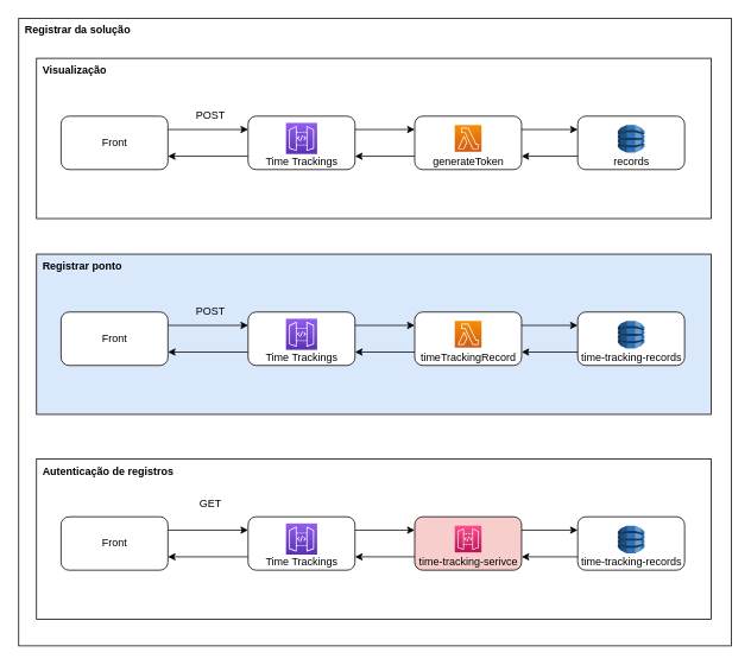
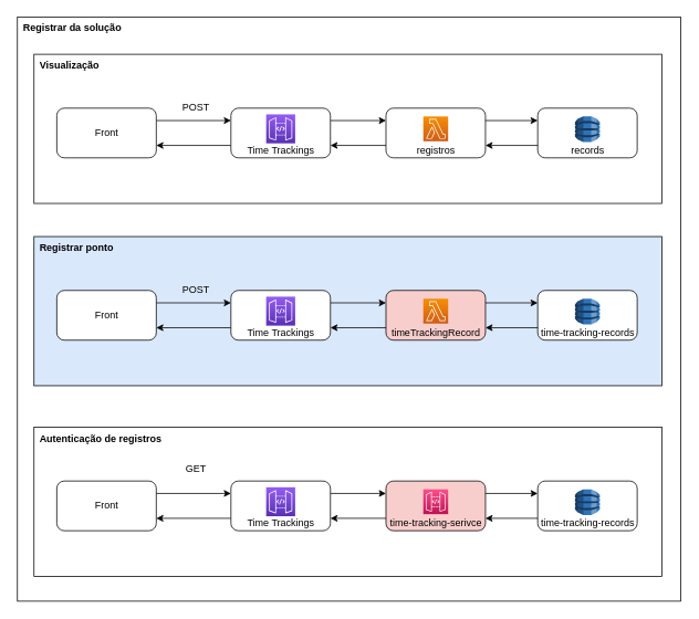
  <mxCell id="0" />
  <mxCell id="1" parent="0" />
  <mxCell id="2" value="&lt;b&gt;Registrar da solução&lt;/b&gt;" style="rounded=0;whiteSpace=wrap;html=1;container=0;align=left;verticalAlign=top;spacingLeft=5;" vertex="1" parent="1"><mxGeometry x="20" y="20" width="800" height="705" as="geometry" /></mxCell>
  <mxCell id="3" value="&lt;b&gt;Registrar ponto&lt;/b&gt;" style="rounded=0;whiteSpace=wrap;html=1;container=0;align=left;verticalAlign=top;spacingLeft=5;fillColor=#dae8fc;" vertex="1" parent="1"><mxGeometry x="40" y="285" width="757.5" height="180" as="geometry" /></mxCell>
  <mxCell id="4" style="edgeStyle=none;html=1;entryX=0;entryY=0.25;entryDx=0;entryDy=0;exitX=1;exitY=0.25;exitDx=0;exitDy=0;" edge="1" parent="1" source="5" target="19"><mxGeometry relative="1" as="geometry" /></mxCell>
  <mxCell id="5" value="Front" style="rounded=1;whiteSpace=wrap;html=1;container=0;" vertex="1" parent="1"><mxGeometry x="67.5" y="350" width="120" height="60" as="geometry" /></mxCell>
  <mxCell id="6" value="POST" style="text;html=1;align=center;verticalAlign=middle;resizable=0;points=[];autosize=1;strokeColor=none;fillColor=none;container=0;" vertex="1" parent="1"><mxGeometry x="205" y="335" width="60" height="30" as="geometry" /></mxCell>
  <mxCell id="7" value="" style="group;spacingBottom=0;" vertex="1" connectable="0" parent="1"><mxGeometry x="464.5" y="350" width="120" height="60" as="geometry" /></mxCell>
- <mxCell id="8" value="timeTrackingRecord" style="rounded=1;whiteSpace=wrap;html=1;container=0;verticalAlign=bottom;" vertex="1" parent="7"><mxGeometry width="120" height="60" as="geometry" /></mxCell>
+ <mxCell id="8" value="timeTrackingRecord" style="rounded=1;whiteSpace=wrap;html=1;container=0;verticalAlign=bottom;fillColor=#f8cecc;" vertex="1" parent="7"><mxGeometry width="120" height="60" as="geometry" /></mxCell>
  <mxCell id="9" value="" style="sketch=0;points=[[0,0,0],[0.25,0,0],[0.5,0,0],[0.75,0,0],[1,0,0],[0,1,0],[0.25,1,0],[0.5,1,0],[0.75,1,0],[1,1,0],[0,0.25,0],[0,0.5,0],[0,0.75,0],[1,0.25,0],[1,0.5,0],[1,0.75,0]];outlineConnect=0;fontColor=#232F3E;gradientColor=#F78E04;gradientDirection=north;fillColor=#D05C17;strokeColor=#ffffff;dashed=0;verticalLabelPosition=bottom;verticalAlign=top;align=center;html=1;fontSize=12;fontStyle=0;aspect=fixed;shape=mxgraph.aws4.resourceIcon;resIcon=mxgraph.aws4.lambda;container=0;" vertex="1" parent="7"><mxGeometry x="45" y="10" width="30" height="30" as="geometry" /></mxCell>
  <mxCell id="10" value="" style="group" vertex="1" connectable="0" parent="1"><mxGeometry x="647.5" y="350" width="120" height="60" as="geometry" /></mxCell>
  <mxCell id="11" value="time-tracking-records" style="rounded=1;whiteSpace=wrap;html=1;container=0;verticalAlign=bottom;" vertex="1" parent="10"><mxGeometry width="120" height="60" as="geometry" /></mxCell>
  <mxCell id="12" value="" style="outlineConnect=0;dashed=0;verticalLabelPosition=bottom;verticalAlign=top;align=center;html=1;shape=mxgraph.aws3.dynamo_db;fillColor=#2E73B8;gradientColor=none;" vertex="1" parent="10"><mxGeometry x="45" y="10" width="30" height="31" as="geometry" /></mxCell>
  <mxCell id="13" style="edgeStyle=none;html=1;entryX=0;entryY=0.25;entryDx=0;entryDy=0;exitX=1;exitY=0.25;exitDx=0;exitDy=0;" edge="1" parent="1" source="8" target="11"><mxGeometry relative="1" as="geometry"><mxPoint x="587.5" y="365" as="sourcePoint" /></mxGeometry></mxCell>
  <mxCell id="14" style="edgeStyle=none;html=1;entryX=1;entryY=0.75;entryDx=0;entryDy=0;exitX=0;exitY=0.75;exitDx=0;exitDy=0;" edge="1" parent="1" source="11" target="8"><mxGeometry relative="1" as="geometry"><mxPoint x="587.5" y="395" as="targetPoint" /></mxGeometry></mxCell>
  <mxCell id="15" style="edgeStyle=none;html=1;entryX=1;entryY=0.75;entryDx=0;entryDy=0;exitX=0;exitY=0.75;exitDx=0;exitDy=0;" edge="1" parent="1" source="19" target="5"><mxGeometry relative="1" as="geometry" /></mxCell>
  <mxCell id="16" style="edgeStyle=none;html=1;entryX=0;entryY=0.25;entryDx=0;entryDy=0;exitX=1;exitY=0.25;exitDx=0;exitDy=0;" edge="1" parent="1" source="19" target="8"><mxGeometry relative="1" as="geometry"><mxPoint x="467.5" y="365" as="targetPoint" /></mxGeometry></mxCell>
  <mxCell id="17" style="edgeStyle=none;html=1;entryX=1;entryY=0.75;entryDx=0;entryDy=0;exitX=0;exitY=0.75;exitDx=0;exitDy=0;" edge="1" parent="1" source="8" target="19"><mxGeometry relative="1" as="geometry"><mxPoint x="467.5" y="395" as="sourcePoint" /></mxGeometry></mxCell>
  <mxCell id="18" value="" style="group" vertex="1" connectable="0" parent="1"><mxGeometry x="277.5" y="350" width="120" height="60" as="geometry" /></mxCell>
  <mxCell id="19" value="&lt;span style=&quot;&quot;&gt;Time Trackings&lt;/span&gt;" style="rounded=1;whiteSpace=wrap;html=1;container=0;verticalAlign=bottom;" vertex="1" parent="18"><mxGeometry width="120" height="60" as="geometry" /></mxCell>
  <mxCell id="20" value="" style="sketch=0;points=[[0,0,0],[0.25,0,0],[0.5,0,0],[0.75,0,0],[1,0,0],[0,1,0],[0.25,1,0],[0.5,1,0],[0.75,1,0],[1,1,0],[0,0.25,0],[0,0.5,0],[0,0.75,0],[1,0.25,0],[1,0.5,0],[1,0.75,0]];outlineConnect=0;fontColor=#232F3E;gradientColor=#945DF2;gradientDirection=north;fillColor=#5A30B5;strokeColor=#ffffff;dashed=0;verticalLabelPosition=bottom;verticalAlign=top;align=center;html=1;fontSize=12;fontStyle=0;aspect=fixed;shape=mxgraph.aws4.resourceIcon;resIcon=mxgraph.aws4.api_gateway;" vertex="1" parent="18"><mxGeometry x="42.5" y="7.5" width="35" height="35" as="geometry" /></mxCell>
  <mxCell id="21" value="&lt;b&gt;Autenticação de registros&lt;/b&gt;" style="rounded=0;whiteSpace=wrap;html=1;container=0;align=left;verticalAlign=top;spacingLeft=5;" vertex="1" parent="1"><mxGeometry x="40" y="515" width="757.5" height="180" as="geometry" /></mxCell>
  <mxCell id="22" style="edgeStyle=none;html=1;entryX=0;entryY=0.25;entryDx=0;entryDy=0;exitX=1;exitY=0.25;exitDx=0;exitDy=0;" edge="1" parent="1" source="23" target="37"><mxGeometry relative="1" as="geometry" /></mxCell>
  <mxCell id="23" value="Front" style="rounded=1;whiteSpace=wrap;html=1;container=0;" vertex="1" parent="1"><mxGeometry x="67.5" y="580" width="120" height="60" as="geometry" /></mxCell>
  <mxCell id="24" value="GET" style="text;html=1;align=center;verticalAlign=middle;resizable=0;points=[];autosize=1;strokeColor=none;fillColor=none;container=0;" vertex="1" parent="1"><mxGeometry x="210" y="550" width="50" height="30" as="geometry" /></mxCell>
  <mxCell id="25" value="" style="group;spacingBottom=0;" vertex="1" connectable="0" parent="1"><mxGeometry x="464.5" y="580" width="123" height="103" as="geometry" /></mxCell>
  <mxCell id="26" value="&lt;span style=&quot;&quot;&gt;time-tracking-serivce&lt;/span&gt;" style="rounded=1;whiteSpace=wrap;html=1;container=0;verticalAlign=bottom;fillColor=#f8cecc;" vertex="1" parent="25"><mxGeometry width="120" height="60" as="geometry" /></mxCell>
  <mxCell id="27" value="" style="sketch=0;points=[[0,0,0],[0.25,0,0],[0.5,0,0],[0.75,0,0],[1,0,0],[0,1,0],[0.25,1,0],[0.5,1,0],[0.75,1,0],[1,1,0],[0,0.25,0],[0,0.5,0],[0,0.75,0],[1,0.25,0],[1,0.5,0],[1,0.75,0]];outlineConnect=0;fontColor=#232F3E;gradientColor=#FF4F8B;gradientDirection=north;fillColor=#BC1356;strokeColor=#ffffff;dashed=0;verticalLabelPosition=bottom;verticalAlign=top;align=center;html=1;fontSize=12;fontStyle=0;aspect=fixed;shape=mxgraph.aws4.resourceIcon;resIcon=mxgraph.aws4.api_gateway;container=0;" vertex="1" parent="25"><mxGeometry x="45" y="10" width="30" height="30" as="geometry" /></mxCell>
  <mxCell id="28" value="" style="group" vertex="1" connectable="0" parent="1"><mxGeometry x="647.5" y="580" width="120" height="60" as="geometry" /></mxCell>
  <mxCell id="29" value="time-tracking-records" style="rounded=1;whiteSpace=wrap;html=1;container=0;verticalAlign=bottom;" vertex="1" parent="28"><mxGeometry width="120" height="60" as="geometry" /></mxCell>
  <mxCell id="30" value="" style="outlineConnect=0;dashed=0;verticalLabelPosition=bottom;verticalAlign=top;align=center;html=1;shape=mxgraph.aws3.dynamo_db;fillColor=#2E73B8;gradientColor=none;" vertex="1" parent="28"><mxGeometry x="45" y="10" width="30" height="31" as="geometry" /></mxCell>
  <mxCell id="31" style="edgeStyle=none;html=1;entryX=0;entryY=0.25;entryDx=0;entryDy=0;exitX=1;exitY=0.25;exitDx=0;exitDy=0;" edge="1" parent="1" source="26" target="29"><mxGeometry relative="1" as="geometry" /></mxCell>
  <mxCell id="32" style="edgeStyle=none;html=1;entryX=1;entryY=0.75;entryDx=0;entryDy=0;exitX=0;exitY=0.75;exitDx=0;exitDy=0;" edge="1" parent="1" source="29" target="26"><mxGeometry relative="1" as="geometry" /></mxCell>
  <mxCell id="33" style="edgeStyle=none;html=1;entryX=1;entryY=0.75;entryDx=0;entryDy=0;exitX=0;exitY=0.75;exitDx=0;exitDy=0;" edge="1" parent="1" source="37" target="23"><mxGeometry relative="1" as="geometry" /></mxCell>
  <mxCell id="34" style="edgeStyle=none;html=1;entryX=0;entryY=0.25;entryDx=0;entryDy=0;exitX=1;exitY=0.25;exitDx=0;exitDy=0;" edge="1" parent="1" source="37" target="26"><mxGeometry relative="1" as="geometry" /></mxCell>
  <mxCell id="35" style="edgeStyle=none;html=1;entryX=1;entryY=0.75;entryDx=0;entryDy=0;exitX=0;exitY=0.75;exitDx=0;exitDy=0;" edge="1" parent="1" source="26" target="37"><mxGeometry relative="1" as="geometry" /></mxCell>
  <mxCell id="36" value="" style="group" vertex="1" connectable="0" parent="1"><mxGeometry x="277.5" y="580" width="120" height="60" as="geometry" /></mxCell>
  <mxCell id="37" value="&lt;span style=&quot;&quot;&gt;Time Trackings&lt;/span&gt;" style="rounded=1;whiteSpace=wrap;html=1;container=0;verticalAlign=bottom;" vertex="1" parent="36"><mxGeometry width="120" height="60" as="geometry" /></mxCell>
  <mxCell id="38" value="" style="sketch=0;points=[[0,0,0],[0.25,0,0],[0.5,0,0],[0.75,0,0],[1,0,0],[0,1,0],[0.25,1,0],[0.5,1,0],[0.75,1,0],[1,1,0],[0,0.25,0],[0,0.5,0],[0,0.75,0],[1,0.25,0],[1,0.5,0],[1,0.75,0]];outlineConnect=0;fontColor=#232F3E;gradientColor=#945DF2;gradientDirection=north;fillColor=#5A30B5;strokeColor=#ffffff;dashed=0;verticalLabelPosition=bottom;verticalAlign=top;align=center;html=1;fontSize=12;fontStyle=0;aspect=fixed;shape=mxgraph.aws4.resourceIcon;resIcon=mxgraph.aws4.api_gateway;" vertex="1" parent="36"><mxGeometry x="42.5" y="7.5" width="35" height="35" as="geometry" /></mxCell>
  <mxCell id="39" value="&lt;b style=&quot;border-color: var(--border-color);&quot;&gt;Visualização&lt;/b&gt;" style="rounded=0;whiteSpace=wrap;html=1;container=0;align=left;verticalAlign=top;spacingLeft=5;" vertex="1" parent="1"><mxGeometry x="40" y="65" width="757.5" height="180" as="geometry" /></mxCell>
  <mxCell id="40" style="edgeStyle=none;html=1;entryX=0;entryY=0.25;entryDx=0;entryDy=0;exitX=1;exitY=0.25;exitDx=0;exitDy=0;" edge="1" parent="1" source="41" target="55"><mxGeometry relative="1" as="geometry" /></mxCell>
  <mxCell id="41" value="Front" style="rounded=1;whiteSpace=wrap;html=1;container=0;" vertex="1" parent="1"><mxGeometry x="67.5" y="130" width="120" height="60" as="geometry" /></mxCell>
  <mxCell id="42" value="POST" style="text;html=1;align=center;verticalAlign=middle;resizable=0;points=[];autosize=1;strokeColor=none;fillColor=none;container=0;" vertex="1" parent="1"><mxGeometry x="205" y="115" width="60" height="30" as="geometry" /></mxCell>
  <mxCell id="43" value="" style="group;spacingBottom=0;" vertex="1" connectable="0" parent="1"><mxGeometry x="464.5" y="130" width="120" height="60" as="geometry" /></mxCell>
- <mxCell id="44" value="generateToken" style="rounded=1;whiteSpace=wrap;html=1;container=0;verticalAlign=bottom;" vertex="1" parent="43"><mxGeometry width="120" height="60" as="geometry" /></mxCell>
+ <mxCell id="44" value="registros" style="rounded=1;whiteSpace=wrap;html=1;container=0;verticalAlign=bottom;" vertex="1" parent="43"><mxGeometry width="120" height="60" as="geometry" /></mxCell>
  <mxCell id="45" value="" style="sketch=0;points=[[0,0,0],[0.25,0,0],[0.5,0,0],[0.75,0,0],[1,0,0],[0,1,0],[0.25,1,0],[0.5,1,0],[0.75,1,0],[1,1,0],[0,0.25,0],[0,0.5,0],[0,0.75,0],[1,0.25,0],[1,0.5,0],[1,0.75,0]];outlineConnect=0;fontColor=#232F3E;gradientColor=#F78E04;gradientDirection=north;fillColor=#D05C17;strokeColor=#ffffff;dashed=0;verticalLabelPosition=bottom;verticalAlign=top;align=center;html=1;fontSize=12;fontStyle=0;aspect=fixed;shape=mxgraph.aws4.resourceIcon;resIcon=mxgraph.aws4.lambda;container=0;" vertex="1" parent="43"><mxGeometry x="45" y="10" width="30" height="30" as="geometry" /></mxCell>
  <mxCell id="46" value="" style="group" vertex="1" connectable="0" parent="1"><mxGeometry x="647.5" y="130" width="120" height="60" as="geometry" /></mxCell>
  <mxCell id="47" value="records" style="rounded=1;whiteSpace=wrap;html=1;container=0;verticalAlign=bottom;" vertex="1" parent="46"><mxGeometry width="120" height="60" as="geometry" /></mxCell>
  <mxCell id="48" value="" style="outlineConnect=0;dashed=0;verticalLabelPosition=bottom;verticalAlign=top;align=center;html=1;shape=mxgraph.aws3.dynamo_db;fillColor=#2E73B8;gradientColor=none;" vertex="1" parent="46"><mxGeometry x="45" y="10" width="30" height="31" as="geometry" /></mxCell>
  <mxCell id="49" style="edgeStyle=none;html=1;entryX=0;entryY=0.25;entryDx=0;entryDy=0;exitX=1;exitY=0.25;exitDx=0;exitDy=0;" edge="1" parent="1" source="44" target="47"><mxGeometry relative="1" as="geometry"><mxPoint x="587.5" y="145" as="sourcePoint" /></mxGeometry></mxCell>
  <mxCell id="50" style="edgeStyle=none;html=1;entryX=1;entryY=0.75;entryDx=0;entryDy=0;exitX=0;exitY=0.75;exitDx=0;exitDy=0;" edge="1" parent="1" source="47" target="44"><mxGeometry relative="1" as="geometry"><mxPoint x="587.5" y="175" as="targetPoint" /></mxGeometry></mxCell>
  <mxCell id="51" style="edgeStyle=none;html=1;entryX=1;entryY=0.75;entryDx=0;entryDy=0;exitX=0;exitY=0.75;exitDx=0;exitDy=0;" edge="1" parent="1" source="55" target="41"><mxGeometry relative="1" as="geometry" /></mxCell>
  <mxCell id="52" style="edgeStyle=none;html=1;entryX=0;entryY=0.25;entryDx=0;entryDy=0;exitX=1;exitY=0.25;exitDx=0;exitDy=0;" edge="1" parent="1" source="55" target="44"><mxGeometry relative="1" as="geometry"><mxPoint x="467.5" y="145" as="targetPoint" /></mxGeometry></mxCell>
  <mxCell id="53" style="edgeStyle=none;html=1;entryX=1;entryY=0.75;entryDx=0;entryDy=0;exitX=0;exitY=0.75;exitDx=0;exitDy=0;" edge="1" parent="1" source="44" target="55"><mxGeometry relative="1" as="geometry"><mxPoint x="467.5" y="175" as="sourcePoint" /></mxGeometry></mxCell>
  <mxCell id="54" value="" style="group" vertex="1" connectable="0" parent="1"><mxGeometry x="277.5" y="130" width="120" height="60" as="geometry" /></mxCell>
  <mxCell id="55" value="&lt;span style=&quot;&quot;&gt;Time Trackings&lt;/span&gt;" style="rounded=1;whiteSpace=wrap;html=1;container=0;verticalAlign=bottom;" vertex="1" parent="54"><mxGeometry width="120" height="60" as="geometry" /></mxCell>
  <mxCell id="56" value="" style="sketch=0;points=[[0,0,0],[0.25,0,0],[0.5,0,0],[0.75,0,0],[1,0,0],[0,1,0],[0.25,1,0],[0.5,1,0],[0.75,1,0],[1,1,0],[0,0.25,0],[0,0.5,0],[0,0.75,0],[1,0.25,0],[1,0.5,0],[1,0.75,0]];outlineConnect=0;fontColor=#232F3E;gradientColor=#945DF2;gradientDirection=north;fillColor=#5A30B5;strokeColor=#ffffff;dashed=0;verticalLabelPosition=bottom;verticalAlign=top;align=center;html=1;fontSize=12;fontStyle=0;aspect=fixed;shape=mxgraph.aws4.resourceIcon;resIcon=mxgraph.aws4.api_gateway;" vertex="1" parent="54"><mxGeometry x="42.5" y="7.5" width="35" height="35" as="geometry" /></mxCell>
